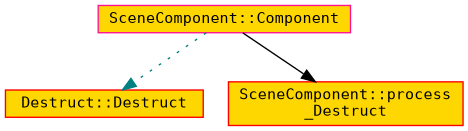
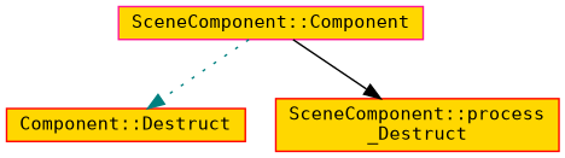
  digraph {
    rankdir=TB
    node [color=red fillcolor=gold fontname=Consolas fontsize=11 shape=box style=filled]
    edge [fontname=Consolas fontsize=11 labelfontname=Helvetica labelfontsize=10]
    n1 [color=deeppink fontcolor=black height=0.2 label="SceneComponent::Component" width=0.4]
-   n2 [height=0.2 label="Destruct::Destruct" width=0.4]
+   n2 [height=0.2 label="Component::Destruct" width=0.4]
    n3 [height=0.2 label="SceneComponent::process\l_Destruct" width=0.4]
    n1 -> n2 [color=teal style=dotted]
    n1 -> n3 [color=black style=solid]
  }
